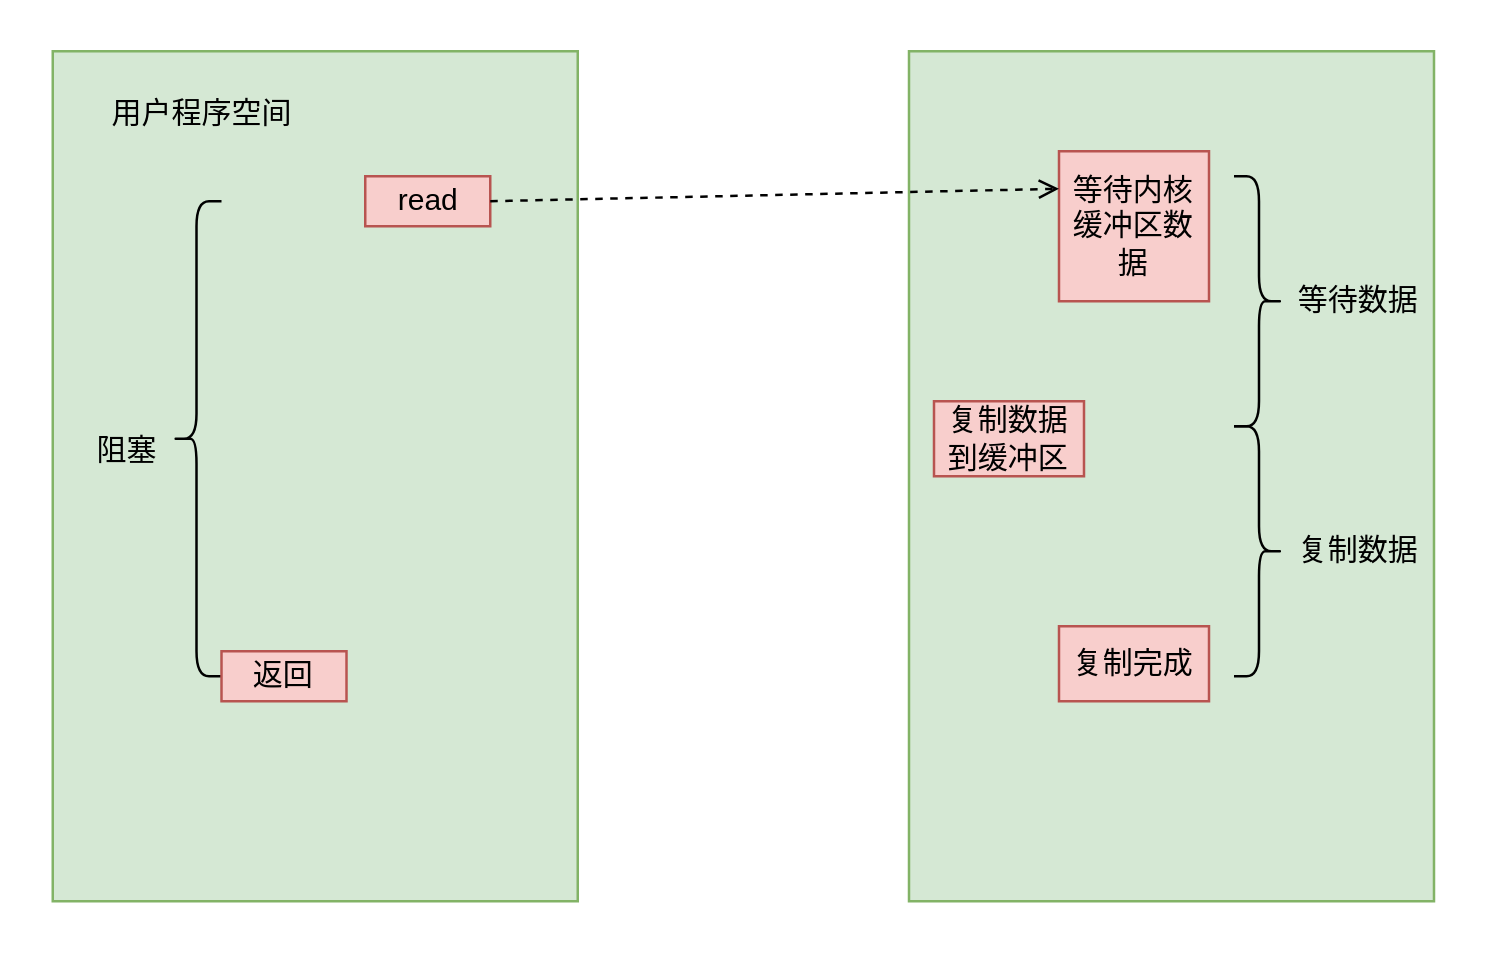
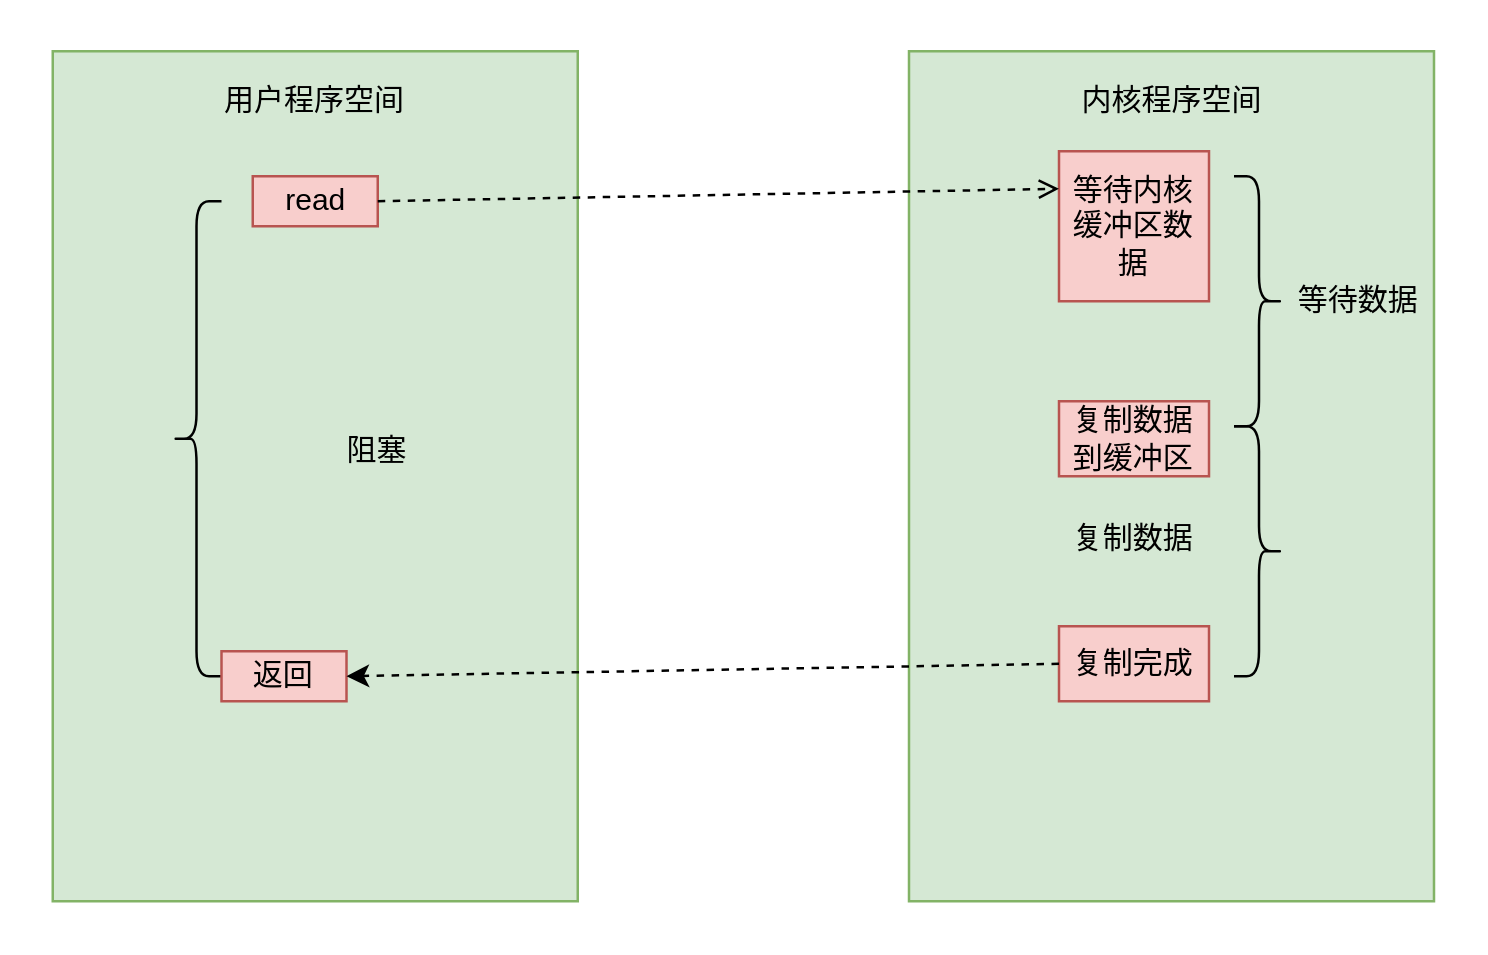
  <mxCell id="0" />
  <mxCell id="1" parent="0" />
  <mxCell id="2" value="" style="rounded=0;whiteSpace=wrap;html=1;fillColor=#d5e8d4;strokeColor=#82b366;" parent="1" vertex="1"><mxGeometry x="20.5" y="20" width="210" height="340" as="geometry" /></mxCell>
- <mxCell id="3" value="用户程序空间" style="text;html=1;strokeColor=none;fillColor=none;align=center;verticalAlign=middle;whiteSpace=wrap;rounded=0;" parent="1" vertex="1"><mxGeometry x="43" y="35" width="75" height="20" as="geometry" /></mxCell>
+ <mxCell id="3" value="用户程序空间" style="text;html=1;strokeColor=none;fillColor=none;align=center;verticalAlign=middle;whiteSpace=wrap;rounded=0;" parent="1" vertex="1"><mxGeometry x="88" y="30" width="75" height="20" as="geometry" /></mxCell>
  <mxCell id="4" value="" style="rounded=0;whiteSpace=wrap;html=1;fillColor=#d5e8d4;strokeColor=#82b366;" parent="1" vertex="1"><mxGeometry x="363" y="20" width="210" height="340" as="geometry" /></mxCell>
+ <mxCell id="5" value="内核程序空间" style="text;html=1;strokeColor=none;fillColor=none;align=center;verticalAlign=middle;whiteSpace=wrap;rounded=0;" parent="1" vertex="1"><mxGeometry x="430.5" y="30" width="75" height="20" as="geometry" /></mxCell>
  <mxCell id="6" value="" style="shape=curlyBracket;whiteSpace=wrap;html=1;rounded=1;" parent="1" vertex="1"><mxGeometry x="68" y="80" width="20" height="190" as="geometry" /></mxCell>
- <mxCell id="7" value="阻塞&lt;br&gt;" style="text;html=1;strokeColor=none;fillColor=none;align=center;verticalAlign=middle;whiteSpace=wrap;rounded=0;" parent="1" vertex="1"><mxGeometry x="33" y="170" width="35" height="20" as="geometry" /></mxCell>
- <mxCell id="8" value="read" style="text;html=1;strokeColor=#b85450;fillColor=#f8cecc;align=center;verticalAlign=middle;whiteSpace=wrap;rounded=0;" parent="1" vertex="1"><mxGeometry x="145.5" y="70" width="50" height="20" as="geometry" /></mxCell>
+ <mxCell id="7" value="阻塞&lt;br&gt;" style="text;html=1;strokeColor=none;fillColor=none;align=center;verticalAlign=middle;whiteSpace=wrap;rounded=0;" parent="1" vertex="1"><mxGeometry x="133" y="170" width="35" height="20" as="geometry" /></mxCell>
+ <mxCell id="8" value="read" style="text;html=1;strokeColor=#b85450;fillColor=#f8cecc;align=center;verticalAlign=middle;whiteSpace=wrap;rounded=0;" parent="1" vertex="1"><mxGeometry x="100.5" y="70" width="50" height="20" as="geometry" /></mxCell>
  <mxCell id="9" value="返回" style="text;html=1;strokeColor=#b85450;fillColor=#f8cecc;align=center;verticalAlign=middle;whiteSpace=wrap;rounded=0;" parent="1" vertex="1"><mxGeometry x="88" y="260" width="50" height="20" as="geometry" /></mxCell>
  <mxCell id="10" value="等待内核缓冲区数据" style="text;html=1;strokeColor=#b85450;fillColor=#f8cecc;align=center;verticalAlign=middle;whiteSpace=wrap;rounded=0;" parent="1" vertex="1"><mxGeometry x="423" y="60" width="60" height="60" as="geometry" /></mxCell>
  <mxCell id="11" value="" style="endArrow=open;html=1;rounded=0;exitX=1;exitY=0.5;exitDx=0;exitDy=0;dashed=1;entryX=0;entryY=0.25;entryDx=0;entryDy=0;" parent="1" source="8" target="10" edge="1"><mxGeometry width="50" height="50" relative="1" as="geometry"><mxPoint x="283" y="100" as="sourcePoint" /><mxPoint x="433" y="70" as="targetPoint" /></mxGeometry></mxCell>
- <mxCell id="12" value="复制数据到缓冲区" style="text;html=1;strokeColor=#b85450;fillColor=#f8cecc;align=center;verticalAlign=middle;whiteSpace=wrap;rounded=0;" parent="1" vertex="1"><mxGeometry x="373" y="160" width="60" height="30" as="geometry" /></mxCell>
+ <mxCell id="12" value="复制数据到缓冲区" style="text;html=1;strokeColor=#b85450;fillColor=#f8cecc;align=center;verticalAlign=middle;whiteSpace=wrap;rounded=0;" parent="1" vertex="1"><mxGeometry x="423" y="160" width="60" height="30" as="geometry" /></mxCell>
  <mxCell id="13" value="复制完成" style="text;html=1;strokeColor=#b85450;fillColor=#f8cecc;align=center;verticalAlign=middle;whiteSpace=wrap;rounded=0;" parent="1" vertex="1"><mxGeometry x="423" y="250" width="60" height="30" as="geometry" /></mxCell>
  <mxCell id="14" value="" style="shape=curlyBracket;whiteSpace=wrap;html=1;rounded=1;flipH=1;" parent="1" vertex="1"><mxGeometry x="493" y="70" width="20" height="100" as="geometry" /></mxCell>
  <mxCell id="15" value="等待数据" style="text;html=1;strokeColor=none;fillColor=none;align=center;verticalAlign=middle;whiteSpace=wrap;rounded=0;" parent="1" vertex="1"><mxGeometry x="513" y="105" width="60" height="30" as="geometry" /></mxCell>
  <mxCell id="16" value="" style="shape=curlyBracket;whiteSpace=wrap;html=1;rounded=1;flipH=1;size=0.5;" parent="1" vertex="1"><mxGeometry x="493" y="170" width="20" height="100" as="geometry" /></mxCell>
- <mxCell id="17" value="复制数据" style="text;html=1;strokeColor=none;fillColor=none;align=center;verticalAlign=middle;whiteSpace=wrap;rounded=0;" parent="1" vertex="1"><mxGeometry x="513" y="205" width="60" height="30" as="geometry" /></mxCell>
+ <mxCell id="17" value="复制数据" style="text;html=1;strokeColor=none;fillColor=none;align=center;verticalAlign=middle;whiteSpace=wrap;rounded=0;" parent="1" vertex="1"><mxGeometry x="423" y="200" width="60" height="30" as="geometry" /></mxCell>
+ <mxCell id="18" value="" style="endArrow=classic;html=1;rounded=0;dashed=1;exitX=0;exitY=0.5;exitDx=0;exitDy=0;entryX=1;entryY=0.5;entryDx=0;entryDy=0;" parent="1" source="13" target="9" edge="1"><mxGeometry width="50" height="50" relative="1" as="geometry"><mxPoint x="303" y="300" as="sourcePoint" /><mxPoint x="353" y="250" as="targetPoint" /></mxGeometry></mxCell>
